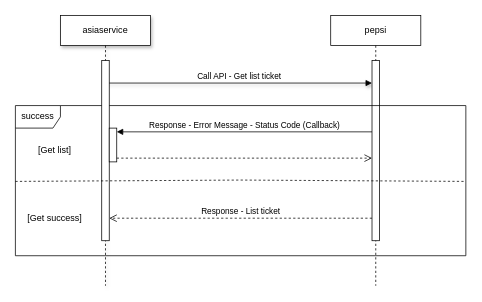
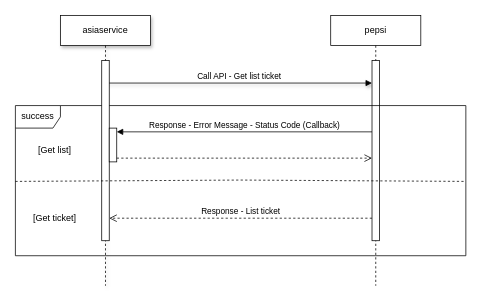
  <mxCell id="0" />
  <mxCell id="1" parent="0" />
  <mxCell id="2" value="Call API - Get list ticket" style="html=1;verticalAlign=bottom;endArrow=block;curved=0;rounded=0;shadow=1;" edge="1" parent="1" target="4"><mxGeometry width="80" relative="1" as="geometry"><mxPoint x="140" y="110" as="sourcePoint" /><mxPoint x="485" y="110" as="targetPoint" /><mxPoint as="offset" /></mxGeometry></mxCell>
  <mxCell id="3" value="pepsi" style="shape=umlLifeline;perimeter=lifelinePerimeter;whiteSpace=wrap;html=1;container=0;dropTarget=0;collapsible=0;recursiveResize=0;outlineConnect=0;portConstraint=eastwest;newEdgeStyle={&quot;edgeStyle&quot;:&quot;elbowEdgeStyle&quot;,&quot;elbow&quot;:&quot;vertical&quot;,&quot;curved&quot;:0,&quot;rounded&quot;:0};" parent="1" vertex="1"><mxGeometry x="440" y="20" width="120" height="360" as="geometry" /></mxCell>
  <mxCell id="4" value="" style="html=1;points=[[0,0,0,0,5],[0,1,0,0,-5],[1,0,0,0,5],[1,1,0,0,-5]];perimeter=orthogonalPerimeter;outlineConnect=0;targetShapes=umlLifeline;portConstraint=eastwest;newEdgeStyle={&quot;curved&quot;:0,&quot;rounded&quot;:0};" vertex="1" parent="3"><mxGeometry x="55" y="60" width="10" height="240" as="geometry" /></mxCell>
  <mxCell id="5" value="success" style="shape=umlFrame;whiteSpace=wrap;html=1;pointerEvents=0;" vertex="1" parent="1"><mxGeometry x="20" y="140" width="600" height="200" as="geometry" /></mxCell>
  <mxCell id="6" value="asiaservice" style="shape=umlLifeline;perimeter=lifelinePerimeter;whiteSpace=wrap;html=1;container=0;dropTarget=0;collapsible=0;recursiveResize=0;outlineConnect=0;portConstraint=eastwest;newEdgeStyle={&quot;edgeStyle&quot;:&quot;elbowEdgeStyle&quot;,&quot;elbow&quot;:&quot;vertical&quot;,&quot;curved&quot;:0,&quot;rounded&quot;:0};shadow=1;" parent="1" vertex="1"><mxGeometry x="80" y="20" width="120" height="360" as="geometry" /></mxCell>
  <mxCell id="7" value="" style="html=1;points=[[0,0,0,0,5],[0,1,0,0,-5],[1,0,0,0,5],[1,1,0,0,-5]];perimeter=orthogonalPerimeter;outlineConnect=0;targetShapes=umlLifeline;portConstraint=eastwest;newEdgeStyle={&quot;curved&quot;:0,&quot;rounded&quot;:0};" vertex="1" parent="6"><mxGeometry x="55" y="60" width="10" height="240" as="geometry" /></mxCell>
  <mxCell id="8" value="" style="html=1;points=[[0,0,0,0,5],[0,1,0,0,-5],[1,0,0,0,5],[1,1,0,0,-5]];perimeter=orthogonalPerimeter;outlineConnect=0;targetShapes=umlLifeline;portConstraint=eastwest;newEdgeStyle={&quot;curved&quot;:0,&quot;rounded&quot;:0};" vertex="1" parent="6"><mxGeometry x="65" y="150" width="10" height="45" as="geometry" /></mxCell>
  <mxCell id="9" value="" style="endArrow=none;dashed=1;html=1;rounded=0;" edge="1" parent="1"><mxGeometry width="50" height="50" relative="1" as="geometry"><mxPoint x="20" y="241" as="sourcePoint" /><mxPoint x="620" y="241" as="targetPoint" /><Array as="points"><mxPoint x="320" y="239.2" /></Array></mxGeometry></mxCell>
  <mxCell id="10" value="Response - List ticket" style="html=1;verticalAlign=bottom;endArrow=open;dashed=1;endSize=8;curved=0;rounded=0;" edge="1" parent="1"><mxGeometry relative="1" as="geometry"><mxPoint x="495" y="290" as="sourcePoint" /><mxPoint x="145" y="290" as="targetPoint" /><mxPoint as="offset" /></mxGeometry></mxCell>
  <mxCell id="11" value="Response - Error Message - Status Code (Callback)" style="html=1;verticalAlign=bottom;endArrow=block;curved=0;rounded=0;entryX=1;entryY=0;entryDx=0;entryDy=5;" edge="1" target="8" parent="1" source="4"><mxGeometry relative="1" as="geometry"><mxPoint x="225" y="145" as="sourcePoint" /></mxGeometry></mxCell>
  <mxCell id="12" value="" style="html=1;verticalAlign=bottom;endArrow=open;dashed=1;endSize=8;curved=0;rounded=0;exitX=1;exitY=1;exitDx=0;exitDy=-5;" edge="1" source="8" parent="1" target="4"><mxGeometry relative="1" as="geometry"><mxPoint x="225" y="215" as="targetPoint" /></mxGeometry></mxCell>
  <mxCell id="13" value="[Get list]" style="text;strokeColor=none;align=center;fillColor=none;html=1;verticalAlign=middle;whiteSpace=wrap;rounded=0;" vertex="1" parent="1"><mxGeometry x="35" y="185" width="75" height="30" as="geometry" /></mxCell>
- <mxCell id="14" value="[Get success]" style="text;strokeColor=none;align=center;fillColor=none;html=1;verticalAlign=middle;whiteSpace=wrap;rounded=0;" vertex="1" parent="1"><mxGeometry x="35" y="275" width="75" height="30" as="geometry" /></mxCell>
+ <mxCell id="14" value="[Get ticket]" style="text;strokeColor=none;align=center;fillColor=none;html=1;verticalAlign=middle;whiteSpace=wrap;rounded=0;" vertex="1" parent="1"><mxGeometry x="35" y="275" width="75" height="30" as="geometry" /></mxCell>
